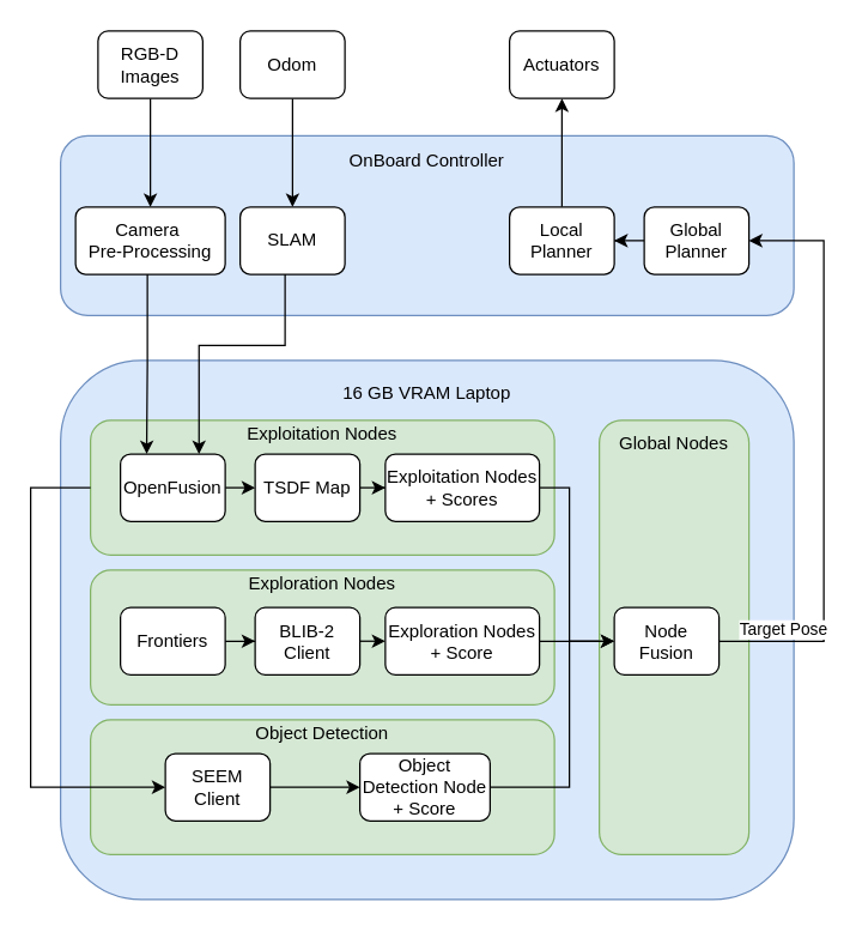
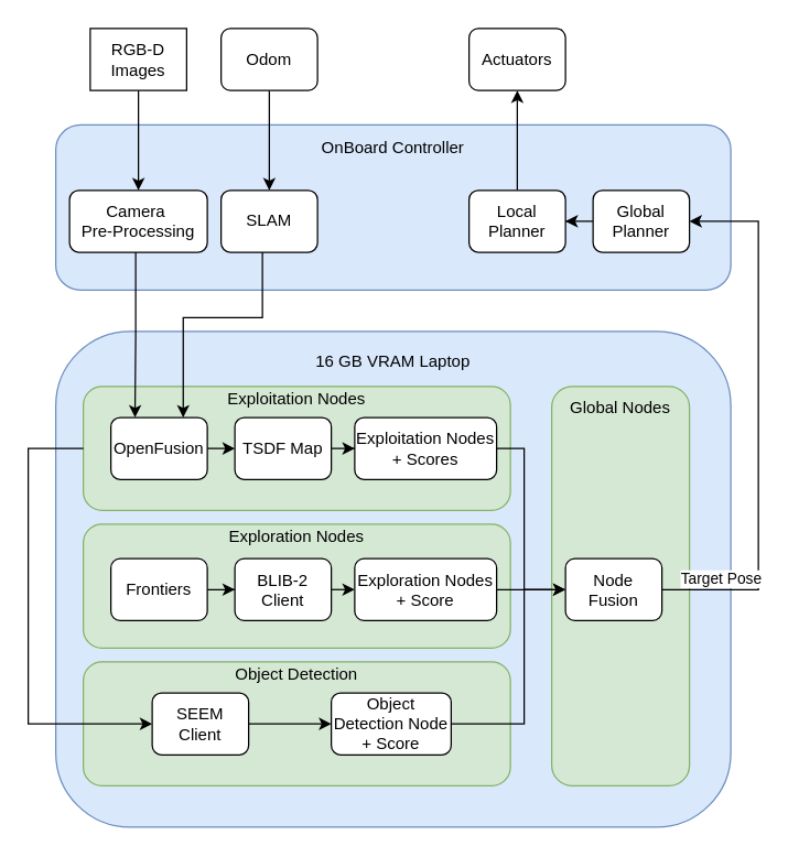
  <mxCell id="0" />
  <mxCell id="1" parent="0" />
  <mxCell id="2" value="OnBoard Controller&lt;div&gt;&lt;br&gt;&lt;/div&gt;&lt;div&gt;&lt;br&gt;&lt;/div&gt;&lt;div&gt;&lt;br&gt;&lt;/div&gt;&lt;div&gt;&lt;br&gt;&lt;/div&gt;&lt;div&gt;&lt;br&gt;&lt;/div&gt;&lt;div&gt;&lt;br&gt;&lt;/div&gt;" style="rounded=1;whiteSpace=wrap;html=1;fillColor=#dae8fc;strokeColor=#6c8ebf;" vertex="1" parent="1"><mxGeometry x="40" y="90" width="490" height="120" as="geometry" /></mxCell>
  <mxCell id="3" value="&lt;div&gt;&lt;div&gt;16 GB VRAM Laptop&lt;/div&gt;&lt;/div&gt;&lt;div&gt;&lt;br&gt;&lt;/div&gt;&lt;div&gt;&lt;br&gt;&lt;/div&gt;&lt;div&gt;&lt;br&gt;&lt;/div&gt;&lt;div&gt;&lt;br&gt;&lt;/div&gt;&lt;div&gt;&lt;br&gt;&lt;/div&gt;&lt;div&gt;&lt;br&gt;&lt;/div&gt;&lt;div&gt;&lt;br&gt;&lt;/div&gt;&lt;div&gt;&lt;br&gt;&lt;/div&gt;&lt;div&gt;&lt;br&gt;&lt;/div&gt;&lt;div&gt;&lt;br&gt;&lt;/div&gt;&lt;div&gt;&lt;br&gt;&lt;/div&gt;&lt;div&gt;&lt;br&gt;&lt;/div&gt;&lt;div&gt;&lt;br&gt;&lt;/div&gt;&lt;div&gt;&lt;br&gt;&lt;/div&gt;&lt;div&gt;&lt;br&gt;&lt;/div&gt;&lt;div&gt;&lt;br&gt;&lt;/div&gt;&lt;div&gt;&lt;br&gt;&lt;/div&gt;&lt;div&gt;&lt;br&gt;&lt;/div&gt;&lt;div&gt;&lt;br&gt;&lt;/div&gt;&lt;div&gt;&lt;br&gt;&lt;/div&gt;&lt;div&gt;&lt;br&gt;&lt;/div&gt;&lt;div&gt;&lt;br&gt;&lt;/div&gt;" style="rounded=1;whiteSpace=wrap;html=1;fillColor=#dae8fc;strokeColor=#6c8ebf;" vertex="1" parent="1"><mxGeometry x="40" y="240" width="490" height="360" as="geometry" /></mxCell>
  <mxCell id="4" value="Exploration Nodes&lt;div&gt;&lt;br&gt;&lt;/div&gt;&lt;div&gt;&lt;br&gt;&lt;/div&gt;&lt;div&gt;&lt;br&gt;&lt;/div&gt;&lt;div&gt;&lt;br&gt;&lt;/div&gt;&lt;div&gt;&lt;br&gt;&lt;/div&gt;" style="rounded=1;whiteSpace=wrap;html=1;fillColor=#d5e8d4;strokeColor=#82b366;" vertex="1" parent="1"><mxGeometry x="60" y="380" width="310" height="90" as="geometry" /></mxCell>
  <mxCell id="5" value="Exploitation Nodes&lt;div&gt;&lt;br&gt;&lt;/div&gt;&lt;div&gt;&lt;br&gt;&lt;/div&gt;&lt;div&gt;&lt;br&gt;&lt;/div&gt;&lt;div&gt;&lt;br&gt;&lt;/div&gt;&lt;div&gt;&lt;br&gt;&lt;/div&gt;" style="rounded=1;whiteSpace=wrap;html=1;fillColor=#d5e8d4;strokeColor=#82b366;" vertex="1" parent="1"><mxGeometry x="60" y="280" width="310" height="90" as="geometry" /></mxCell>
  <mxCell id="6" value="Object Detection&lt;div&gt;&lt;br&gt;&lt;/div&gt;&lt;div&gt;&lt;br&gt;&lt;/div&gt;&lt;div&gt;&lt;br&gt;&lt;/div&gt;&lt;div&gt;&lt;br&gt;&lt;/div&gt;&lt;div&gt;&lt;br&gt;&lt;/div&gt;" style="rounded=1;whiteSpace=wrap;html=1;fillColor=#d5e8d4;strokeColor=#82b366;" vertex="1" parent="1"><mxGeometry x="60" y="480" width="310" height="90" as="geometry" /></mxCell>
  <mxCell id="7" style="edgeStyle=orthogonalEdgeStyle;rounded=0;orthogonalLoop=1;jettySize=auto;html=1;exitX=1;exitY=0.5;exitDx=0;exitDy=0;entryX=0;entryY=0.5;entryDx=0;entryDy=0;" edge="1" parent="1" source="8" target="12"><mxGeometry relative="1" as="geometry" /></mxCell>
  <mxCell id="8" value="BLIB-2 Client" style="rounded=1;whiteSpace=wrap;html=1;" vertex="1" parent="1"><mxGeometry x="170" y="405" width="70" height="45" as="geometry" /></mxCell>
  <mxCell id="9" style="edgeStyle=orthogonalEdgeStyle;rounded=0;orthogonalLoop=1;jettySize=auto;html=1;entryX=0;entryY=0.5;entryDx=0;entryDy=0;" edge="1" parent="1" source="10" target="8"><mxGeometry relative="1" as="geometry" /></mxCell>
  <mxCell id="10" value="Frontiers" style="rounded=1;whiteSpace=wrap;html=1;" vertex="1" parent="1"><mxGeometry x="80" y="405" width="70" height="45" as="geometry" /></mxCell>
  <mxCell id="11" style="edgeStyle=orthogonalEdgeStyle;rounded=0;orthogonalLoop=1;jettySize=auto;html=1;exitX=1;exitY=0.5;exitDx=0;exitDy=0;entryX=0;entryY=0.5;entryDx=0;entryDy=0;" edge="1" parent="1" source="12" target="25"><mxGeometry relative="1" as="geometry"><mxPoint x="410" y="425.286" as="targetPoint" /></mxGeometry></mxCell>
  <mxCell id="12" value="Exploration&amp;nbsp;Nodes + Score" style="rounded=1;whiteSpace=wrap;html=1;" vertex="1" parent="1"><mxGeometry x="257" y="405" width="103" height="45" as="geometry" /></mxCell>
  <mxCell id="13" style="edgeStyle=orthogonalEdgeStyle;rounded=0;orthogonalLoop=1;jettySize=auto;html=1;exitX=1;exitY=0.5;exitDx=0;exitDy=0;entryX=0;entryY=0.5;entryDx=0;entryDy=0;" edge="1" parent="1" source="14" target="16"><mxGeometry relative="1" as="geometry" /></mxCell>
  <mxCell id="14" value="OpenFusion" style="rounded=1;whiteSpace=wrap;html=1;" vertex="1" parent="1"><mxGeometry x="80" y="302.5" width="70" height="45" as="geometry" /></mxCell>
  <mxCell id="15" value="" style="edgeStyle=orthogonalEdgeStyle;rounded=0;orthogonalLoop=1;jettySize=auto;html=1;" edge="1" parent="1" source="16" target="17"><mxGeometry relative="1" as="geometry" /></mxCell>
  <mxCell id="16" value="TSDF Map" style="rounded=1;whiteSpace=wrap;html=1;" vertex="1" parent="1"><mxGeometry x="170" y="302.5" width="70" height="45" as="geometry" /></mxCell>
  <mxCell id="17" value="Exploitation&amp;nbsp;Nodes + Scores" style="rounded=1;whiteSpace=wrap;html=1;" vertex="1" parent="1"><mxGeometry x="257" y="302.5" width="103" height="45" as="geometry" /></mxCell>
  <mxCell id="18" value="&lt;div&gt;Global Nodes&lt;/div&gt;&lt;div&gt;&lt;br&gt;&lt;/div&gt;&lt;div&gt;&lt;br&gt;&lt;/div&gt;&lt;div&gt;&lt;br&gt;&lt;/div&gt;&lt;div&gt;&lt;br&gt;&lt;/div&gt;&lt;div&gt;&lt;br&gt;&lt;/div&gt;&lt;div&gt;&lt;br&gt;&lt;/div&gt;&lt;div&gt;&lt;br&gt;&lt;/div&gt;&lt;div&gt;&lt;br&gt;&lt;/div&gt;&lt;div&gt;&lt;br&gt;&lt;/div&gt;&lt;div&gt;&lt;br&gt;&lt;/div&gt;&lt;div&gt;&lt;br&gt;&lt;/div&gt;&lt;div&gt;&lt;br&gt;&lt;/div&gt;&lt;div&gt;&lt;br&gt;&lt;/div&gt;&lt;div&gt;&lt;br&gt;&lt;/div&gt;&lt;div&gt;&lt;br&gt;&lt;/div&gt;&lt;div&gt;&lt;br&gt;&lt;/div&gt;&lt;div&gt;&lt;br&gt;&lt;/div&gt;&lt;div&gt;&lt;br&gt;&lt;/div&gt;" style="rounded=1;whiteSpace=wrap;html=1;fillColor=#d5e8d4;strokeColor=#82b366;" vertex="1" parent="1"><mxGeometry x="400" y="280" width="100" height="290" as="geometry" /></mxCell>
  <mxCell id="19" style="edgeStyle=orthogonalEdgeStyle;rounded=0;orthogonalLoop=1;jettySize=auto;html=1;entryX=0;entryY=0.5;entryDx=0;entryDy=0;" edge="1" parent="1" source="20" target="22"><mxGeometry relative="1" as="geometry" /></mxCell>
  <mxCell id="20" value="SEEM Client" style="rounded=1;whiteSpace=wrap;html=1;" vertex="1" parent="1"><mxGeometry x="110" y="502.5" width="70" height="45" as="geometry" /></mxCell>
  <mxCell id="21" style="edgeStyle=orthogonalEdgeStyle;rounded=0;orthogonalLoop=1;jettySize=auto;html=1;exitX=1;exitY=0.5;exitDx=0;exitDy=0;entryX=0;entryY=0.5;entryDx=0;entryDy=0;" edge="1" parent="1" source="22" target="25"><mxGeometry relative="1" as="geometry"><Array as="points"><mxPoint x="380" y="525" /><mxPoint x="380" y="428" /></Array></mxGeometry></mxCell>
  <mxCell id="22" value="Object Detection Node + Score" style="rounded=1;whiteSpace=wrap;html=1;" vertex="1" parent="1"><mxGeometry x="240" y="502.5" width="87" height="45" as="geometry" /></mxCell>
  <mxCell id="23" style="edgeStyle=orthogonalEdgeStyle;rounded=0;orthogonalLoop=1;jettySize=auto;html=1;exitX=1;exitY=0.5;exitDx=0;exitDy=0;entryX=1;entryY=0.5;entryDx=0;entryDy=0;" edge="1" parent="1" source="25" target="35"><mxGeometry relative="1" as="geometry"><Array as="points"><mxPoint x="550" y="428" /><mxPoint x="550" y="160" /></Array></mxGeometry></mxCell>
  <mxCell id="24" value="Target Pose" style="edgeLabel;html=1;align=center;verticalAlign=middle;resizable=0;points=[];" vertex="1" connectable="0" parent="23"><mxGeometry x="-0.784" relative="1" as="geometry"><mxPoint y="-8" as="offset" /></mxGeometry></mxCell>
  <mxCell id="25" value="Node Fusion" style="rounded=1;whiteSpace=wrap;html=1;" vertex="1" parent="1"><mxGeometry x="410" y="405" width="70" height="45" as="geometry" /></mxCell>
  <mxCell id="26" style="edgeStyle=orthogonalEdgeStyle;rounded=0;orthogonalLoop=1;jettySize=auto;html=1;exitX=1;exitY=0.5;exitDx=0;exitDy=0;entryX=0;entryY=0.5;entryDx=0;entryDy=0;" edge="1" parent="1" source="17" target="25"><mxGeometry relative="1" as="geometry"><Array as="points"><mxPoint x="380" y="325" /><mxPoint x="380" y="428" /></Array></mxGeometry></mxCell>
  <mxCell id="27" style="edgeStyle=orthogonalEdgeStyle;rounded=0;orthogonalLoop=1;jettySize=auto;html=1;exitX=0.5;exitY=1;exitDx=0;exitDy=0;entryX=0.5;entryY=0;entryDx=0;entryDy=0;" edge="1" parent="1" source="28" target="40"><mxGeometry relative="1" as="geometry" /></mxCell>
- <mxCell id="28" value="RGB-D Images" style="rounded=1;whiteSpace=wrap;html=1;" vertex="1" parent="1"><mxGeometry x="65" y="20" width="70" height="45" as="geometry" /></mxCell>
+ <mxCell id="28" value="RGB-D Images" style="whiteSpace=wrap;html=1;rounded=0;" vertex="1" parent="1"><mxGeometry x="65" y="20" width="70" height="45" as="geometry" /></mxCell>
  <mxCell id="29" style="edgeStyle=orthogonalEdgeStyle;rounded=0;orthogonalLoop=1;jettySize=auto;html=1;entryX=0.5;entryY=0;entryDx=0;entryDy=0;" edge="1" parent="1" source="30" target="33"><mxGeometry relative="1" as="geometry" /></mxCell>
  <mxCell id="30" value="Odom" style="rounded=1;whiteSpace=wrap;html=1;" vertex="1" parent="1"><mxGeometry x="160" y="20" width="70" height="45" as="geometry" /></mxCell>
  <mxCell id="31" value="Actuators" style="rounded=1;whiteSpace=wrap;html=1;" vertex="1" parent="1"><mxGeometry x="340" y="20" width="70" height="45" as="geometry" /></mxCell>
  <mxCell id="32" style="edgeStyle=orthogonalEdgeStyle;rounded=0;orthogonalLoop=1;jettySize=auto;html=1;entryX=0.75;entryY=0;entryDx=0;entryDy=0;" edge="1" parent="1" source="33" target="14"><mxGeometry relative="1" as="geometry"><Array as="points"><mxPoint x="190" y="230" /><mxPoint x="133" y="230" /></Array></mxGeometry></mxCell>
  <mxCell id="33" value="SLAM" style="rounded=1;whiteSpace=wrap;html=1;" vertex="1" parent="1"><mxGeometry x="160" y="137.5" width="70" height="45" as="geometry" /></mxCell>
  <mxCell id="34" style="edgeStyle=orthogonalEdgeStyle;rounded=0;orthogonalLoop=1;jettySize=auto;html=1;entryX=1;entryY=0.5;entryDx=0;entryDy=0;" edge="1" parent="1" source="35" target="37"><mxGeometry relative="1" as="geometry" /></mxCell>
  <mxCell id="35" value="Global Planner" style="rounded=1;whiteSpace=wrap;html=1;" vertex="1" parent="1"><mxGeometry x="430" y="137.5" width="70" height="45" as="geometry" /></mxCell>
  <mxCell id="36" style="edgeStyle=orthogonalEdgeStyle;rounded=0;orthogonalLoop=1;jettySize=auto;html=1;entryX=0.5;entryY=1;entryDx=0;entryDy=0;" edge="1" parent="1" source="37" target="31"><mxGeometry relative="1" as="geometry" /></mxCell>
  <mxCell id="37" value="Local Planner" style="rounded=1;whiteSpace=wrap;html=1;" vertex="1" parent="1"><mxGeometry x="340" y="137.5" width="70" height="45" as="geometry" /></mxCell>
  <mxCell id="38" style="edgeStyle=orthogonalEdgeStyle;rounded=0;orthogonalLoop=1;jettySize=auto;html=1;exitX=0;exitY=0.5;exitDx=0;exitDy=0;entryX=0;entryY=0.5;entryDx=0;entryDy=0;" edge="1" parent="1" source="5" target="20"><mxGeometry relative="1" as="geometry"><Array as="points"><mxPoint x="20" y="325" /><mxPoint x="20" y="525" /></Array></mxGeometry></mxCell>
  <mxCell id="39" style="edgeStyle=orthogonalEdgeStyle;rounded=0;orthogonalLoop=1;jettySize=auto;html=1;entryX=0.25;entryY=0;entryDx=0;entryDy=0;" edge="1" parent="1" source="40" target="14"><mxGeometry relative="1" as="geometry"><Array as="points"><mxPoint x="98" y="243" /><mxPoint x="98" y="243" /></Array></mxGeometry></mxCell>
  <mxCell id="40" value="Camera&amp;nbsp;&lt;div&gt;Pre-Processing&lt;/div&gt;" style="rounded=1;whiteSpace=wrap;html=1;" vertex="1" parent="1"><mxGeometry x="50" y="137.5" width="100" height="45" as="geometry" /></mxCell>
